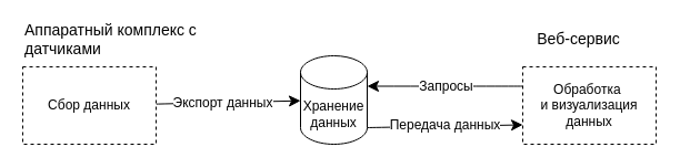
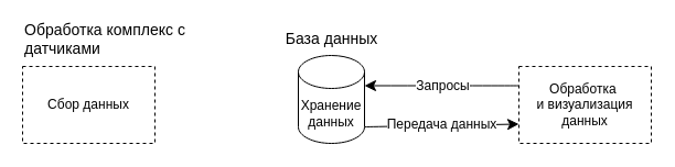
  <mxCell id="0" />
  <mxCell id="1" parent="0" />
- <mxCell id="2" style="edgeStyle=none;curved=1;rounded=0;orthogonalLoop=1;jettySize=auto;html=1;fontSize=12;startSize=8;endSize=8;" edge="1" parent="1" source="4" target="9"><mxGeometry relative="1" as="geometry" /></mxCell>
- <mxCell id="3" value="Экспорт данных" style="edgeLabel;html=1;align=center;verticalAlign=middle;resizable=0;points=[];fontSize=12;" vertex="1" connectable="0" parent="2"><mxGeometry x="-0.4" y="1" relative="1" as="geometry"><mxPoint x="21" y="1" as="offset" /></mxGeometry></mxCell>
  <mxCell id="4" value="Сбор данных" style="rounded=0;whiteSpace=wrap;html=1;dashed=1;" vertex="1" parent="1"><mxGeometry x="20" y="60" width="120" height="70" as="geometry" /></mxCell>
  <mxCell id="5" value="Обработка&amp;nbsp; и&amp;nbsp;&lt;span style=&quot;background-color: initial;&quot;&gt;визуализация данных&lt;/span&gt;" style="rounded=0;whiteSpace=wrap;html=1;dashed=1;" vertex="1" parent="1"><mxGeometry x="470" y="60" width="120" height="70" as="geometry" /></mxCell>
+ <mxCell id="6" value="База данных" style="text;html=1;align=center;verticalAlign=middle;resizable=0;points=[];autosize=1;strokeColor=none;fillColor=none;fontSize=14;" vertex="1" parent="1"><mxGeometry x="245" y="20" width="110" height="30" as="geometry" /></mxCell>
  <mxCell id="7" style="edgeStyle=none;curved=1;rounded=0;orthogonalLoop=1;jettySize=auto;html=1;entryX=0;entryY=0.75;entryDx=0;entryDy=0;fontSize=12;startSize=8;endSize=8;exitX=1;exitY=1;exitDx=0;exitDy=-15;exitPerimeter=0;" edge="1" parent="1" source="9" target="5"><mxGeometry relative="1" as="geometry" /></mxCell>
  <mxCell id="8" value="Передача данных" style="edgeLabel;html=1;align=center;verticalAlign=middle;resizable=0;points=[];fontSize=12;" vertex="1" connectable="0" parent="7"><mxGeometry x="-0.125" y="1" relative="1" as="geometry"><mxPoint x="9" as="offset" /></mxGeometry></mxCell>
  <mxCell id="9" value="Хранение данных" style="shape=cylinder3;whiteSpace=wrap;html=1;boundedLbl=1;backgroundOutline=1;size=15;" vertex="1" parent="1"><mxGeometry x="270" y="50" width="60" height="80" as="geometry" /></mxCell>
- <mxCell id="10" value="Аппаратный комплекс с датчиками" style="text;html=1;align=left;verticalAlign=middle;whiteSpace=wrap;rounded=0;fontSize=14;" vertex="1" parent="1"><mxGeometry x="20" y="20" width="170" height="30" as="geometry" /></mxCell>
- <mxCell id="11" value="Веб-сервис" style="text;html=1;align=center;verticalAlign=middle;resizable=0;points=[];autosize=1;strokeColor=none;fillColor=none;fontSize=14;" vertex="1" parent="1"><mxGeometry x="470" y="20" width="100" height="30" as="geometry" /></mxCell>
+ <mxCell id="10" value="Обработка комплекс с датчиками" style="text;html=1;align=left;verticalAlign=middle;whiteSpace=wrap;rounded=0;fontSize=14;" vertex="1" parent="1"><mxGeometry x="20" y="20" width="170" height="30" as="geometry" /></mxCell>
  <mxCell id="12" style="edgeStyle=none;curved=1;rounded=0;orthogonalLoop=1;jettySize=auto;html=1;entryX=1;entryY=0;entryDx=0;entryDy=27.5;entryPerimeter=0;fontSize=12;startSize=8;endSize=8;exitX=0;exitY=0.25;exitDx=0;exitDy=0;" edge="1" parent="1" source="5" target="9"><mxGeometry relative="1" as="geometry" /></mxCell>
  <mxCell id="13" value="Запросы" style="edgeLabel;html=1;align=center;verticalAlign=middle;resizable=0;points=[];fontSize=12;" vertex="1" connectable="0" parent="12"><mxGeometry x="-0.157" relative="1" as="geometry"><mxPoint x="-11" as="offset" /></mxGeometry></mxCell>
